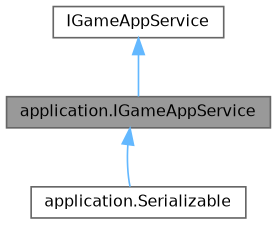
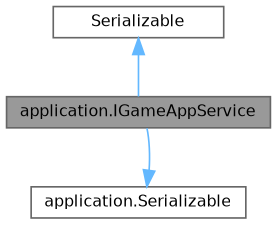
  digraph {
    node [color=gray40 fillcolor=white fontname=Helvetica fontsize=10 shape=box style=filled]
    edge [color=steelblue1 dir=back fontname=Helvetica fontsize=10 labelfontname=Helvetica labelfontsize=10 style=solid]
    n1 [fillcolor=grey60 fontcolor=black height=0.2 label="application.IGameAppService" width=0.4]
    n2 [height=0.2 label="application.Serializable" width=0.4]
-   n3 [height=0.2 label=IGameAppService width=0.4]
-   n1 -> n2
+   n3 [height=0.2 label=Serializable width=0.4]
+   n2 -> n1
    n3 -> n1
  }
